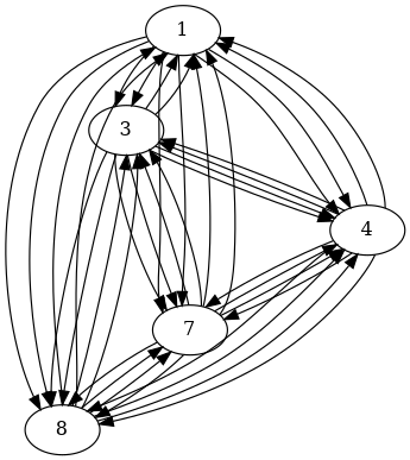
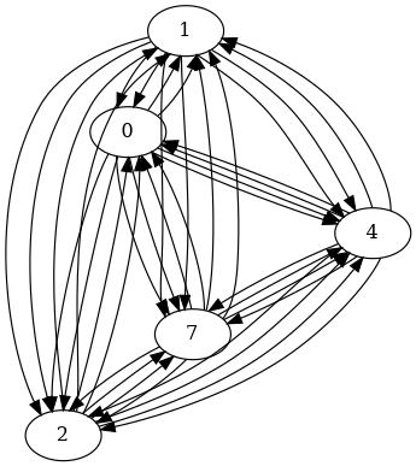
  digraph {
    1
-   0 [label=3]
-   2 [label=8]
+   0
+   2
    n4 [label=7]
    4
    1 -> 0
    1 -> 0
    1 -> 2
    1 -> 2
    1 -> n4
    1 -> n4
    1 -> 4
    1 -> 4
    0 -> 1
    0 -> 1
    0 -> 2
    0 -> 2
    0 -> n4
    0 -> n4
    0 -> 4
    0 -> 4
    2 -> 1
    2 -> 1
    2 -> 0
    2 -> 0
    2 -> n4
    2 -> n4
    2 -> 4
    2 -> 4
    n4 -> 1
    n4 -> 1
    n4 -> 0
    n4 -> 0
    n4 -> 2
    n4 -> 2
    n4 -> 4
    n4 -> 4
    4 -> 1
    4 -> 1
    4 -> 0
    4 -> 0
    4 -> 2
    4 -> 2
    4 -> n4
    4 -> n4
  }
